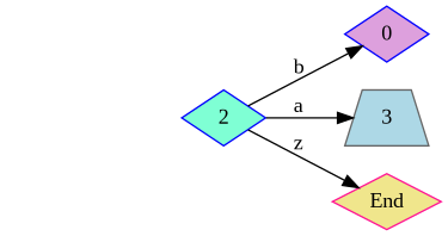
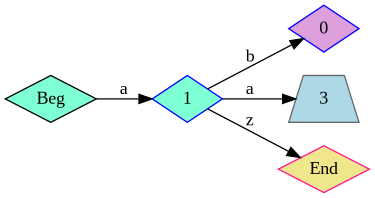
  digraph {
    fontname="Liberation Serif"
    labelloc=t
    rankdir=LR
    node [color=blue fillcolor=aquamarine fontname="Liberation Serif" shape=diamond style=filled]
    edge [arrowhead=normal arrowtail=dot fontname="Liberation Serif"]
-   1 [label=2]
+   n1 [color=black label=Beg]
+   1
    n3 [fillcolor=plum label=0]
    3 [color=gray40 fillcolor=lightblue shape=trapezium]
    n5 [color=deeppink fillcolor=khaki label=End]
+   n1 -> 1 [label=a]
    1 -> n3 [label=b]
    1 -> 3 [label=a]
    1 -> n5 [label=z]
  }
